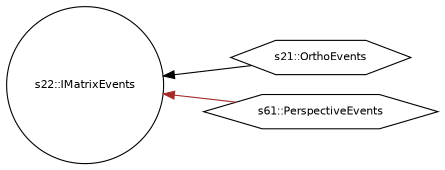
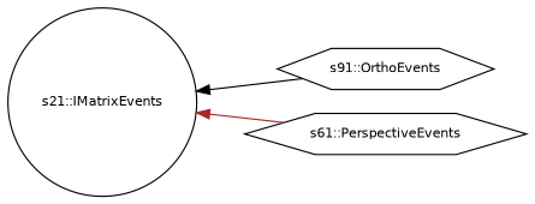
  digraph {
    rankdir=LR
    node [color=black fillcolor=white fontname=Helvetica fontsize=10 shape=hexagon style=filled]
    edge [dir=back fontname=Helvetica fontsize=10 labelfontname=Helvetica labelfontsize=10 style=solid]
-   n1 [height=0.2 label="s22::IMatrixEvents" shape=circle width=0.4]
-   n2 [height=0.2 label="s21::OrthoEvents" width=0.4]
+   n1 [height=0.2 label="s21::IMatrixEvents" shape=circle width=0.4]
+   n2 [height=0.2 label="s91::OrthoEvents" width=0.4]
    n3 [height=0.2 label="s61::PerspectiveEvents" width=0.4]
    n1 -> n2 [color=black]
    n1 -> n3 [color=brown]
  }
